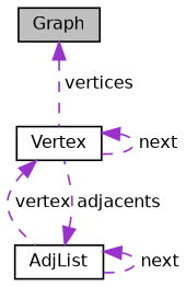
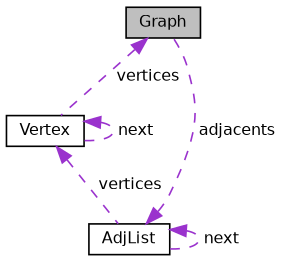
  digraph {
    node [color=black fillcolor=white fontname=Helvetica fontsize=10 shape=record style=filled]
    edge [color=darkorchid3 dir=back fontname=Helvetica fontsize=10 labelfontname=Helvetica labelfontsize=10 style=dashed]
    n1 [fillcolor=grey75 fontcolor=black height=0.2 label="Graph" width=0.4]
    n2 [height=0.2 label=Vertex width=0.4]
    n3 [height=0.2 label=AdjList width=0.4]
    n1 -> n2 [label=" vertices"]
    n2 -> n2 [label=" next"]
-   n2 -> n3 [label=" vertex"]
-   n3 -> n2 [label=" adjacents"]
+   n2 -> n3 [label=" vertices"]
+   n3 -> n1 [label=" adjacents"]
    n3 -> n3 [label=" next"]
  }
